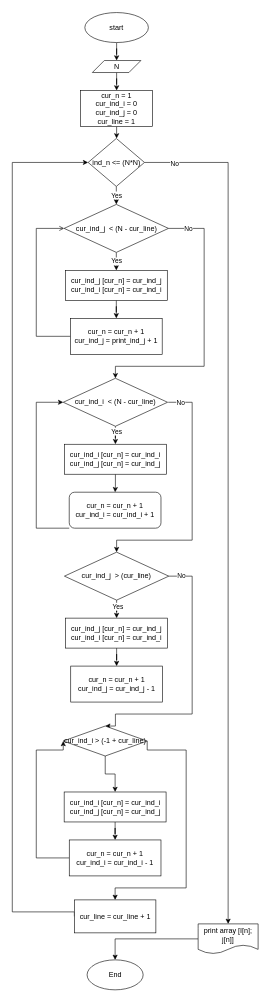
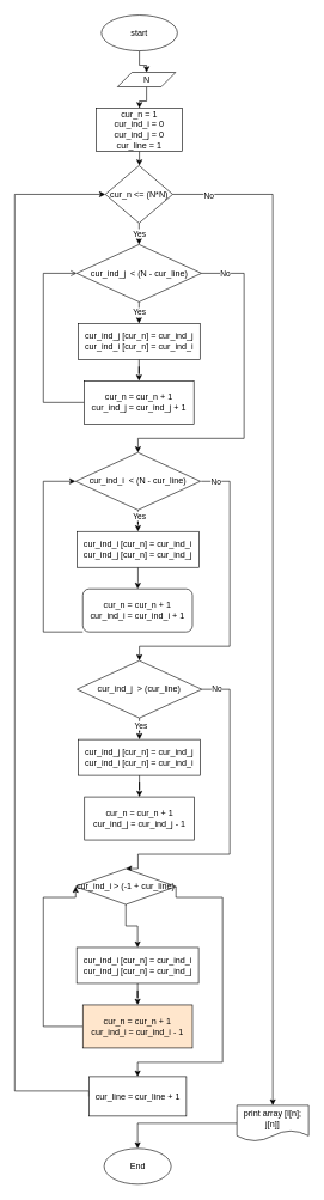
  <mxCell id="0" />
  <mxCell id="1" parent="0" />
  <mxCell id="2" value="" style="edgeStyle=orthogonalEdgeStyle;rounded=0;orthogonalLoop=1;jettySize=auto;html=1;entryX=0.5;entryY=0;entryDx=0;entryDy=0;" edge="1" parent="1" source="3" target="5"><mxGeometry relative="1" as="geometry" /></mxCell>
  <mxCell id="3" value="start" style="ellipse;whiteSpace=wrap;html=1;" vertex="1" parent="1"><mxGeometry x="141" y="20" width="106" height="50" as="geometry" /></mxCell>
  <mxCell id="4" value="" style="edgeStyle=orthogonalEdgeStyle;rounded=0;orthogonalLoop=1;jettySize=auto;html=1;" edge="1" parent="1" source="5" target="7"><mxGeometry relative="1" as="geometry" /></mxCell>
- <mxCell id="5" value="N" style="shape=parallelogram;perimeter=parallelogramPerimeter;whiteSpace=wrap;html=1;fixedSize=1;" vertex="1" parent="1"><mxGeometry x="153.5" y="100" width="81" height="20" as="geometry" /></mxCell>
+ <mxCell id="5" value="N" style="shape=parallelogram;perimeter=parallelogramPerimeter;whiteSpace=wrap;html=1;fixedSize=1;" vertex="1" parent="1"><mxGeometry x="163.5" y="100" width="81" height="20" as="geometry" /></mxCell>
  <mxCell id="6" value="" style="edgeStyle=orthogonalEdgeStyle;rounded=0;orthogonalLoop=1;jettySize=auto;html=1;" edge="1" parent="1" source="7" target="11"><mxGeometry relative="1" as="geometry" /></mxCell>
  <mxCell id="7" value="cur_n = 1&lt;br&gt;cur_ind_i = 0&lt;br&gt;cur_ind_j = 0&lt;br&gt;cur_line = 1" style="rounded=0;whiteSpace=wrap;html=1;" vertex="1" parent="1"><mxGeometry x="134" y="150" width="120" height="60" as="geometry" /></mxCell>
  <mxCell id="8" value="Yes" style="edgeStyle=orthogonalEdgeStyle;rounded=0;orthogonalLoop=1;jettySize=auto;html=1;" edge="1" parent="1" source="11" target="15"><mxGeometry relative="1" as="geometry" /></mxCell>
  <mxCell id="9" value="" style="edgeStyle=orthogonalEdgeStyle;rounded=0;orthogonalLoop=1;jettySize=auto;html=1;entryX=0.5;entryY=0;entryDx=0;entryDy=0;" edge="1" parent="1" source="11" target="47"><mxGeometry relative="1" as="geometry"><mxPoint x="320.5" y="270" as="targetPoint" /></mxGeometry></mxCell>
  <mxCell id="10" value="No" style="edgeLabel;html=1;align=center;verticalAlign=middle;resizable=0;points=[];" vertex="1" connectable="0" parent="9"><mxGeometry x="-0.931" y="-1" relative="1" as="geometry"><mxPoint x="1" as="offset" /></mxGeometry></mxCell>
- <mxCell id="11" value="ind_n &amp;lt;= (N*N)" style="rhombus;whiteSpace=wrap;html=1;" vertex="1" parent="1"><mxGeometry x="146.5" y="230" width="94" height="80" as="geometry" /></mxCell>
+ <mxCell id="11" value="cur_n &amp;lt;= (N*N)" style="rhombus;whiteSpace=wrap;html=1;" vertex="1" parent="1"><mxGeometry x="146.5" y="230" width="94" height="80" as="geometry" /></mxCell>
  <mxCell id="12" value="Yes" style="edgeStyle=orthogonalEdgeStyle;rounded=0;orthogonalLoop=1;jettySize=auto;html=1;entryX=0.5;entryY=0;entryDx=0;entryDy=0;" edge="1" parent="1" source="15" target="17"><mxGeometry relative="1" as="geometry" /></mxCell>
  <mxCell id="13" value="" style="edgeStyle=orthogonalEdgeStyle;rounded=0;orthogonalLoop=1;jettySize=auto;html=1;entryX=0.5;entryY=0;entryDx=0;entryDy=0;" edge="1" parent="1" source="15" target="24"><mxGeometry relative="1" as="geometry"><mxPoint x="360.5" y="380" as="targetPoint" /><Array as="points"><mxPoint x="340" y="380" /><mxPoint x="340" y="610" /><mxPoint x="192" y="610" /></Array></mxGeometry></mxCell>
  <mxCell id="14" value="No" style="edgeLabel;html=1;align=center;verticalAlign=middle;resizable=0;points=[];" vertex="1" connectable="0" parent="13"><mxGeometry x="-0.862" y="1" relative="1" as="geometry"><mxPoint x="1" as="offset" /></mxGeometry></mxCell>
  <mxCell id="15" value="cur_ind_j &amp;nbsp;&amp;lt; (N - cur_line)" style="rhombus;whiteSpace=wrap;html=1;" vertex="1" parent="1"><mxGeometry x="106.5" y="340" width="174" height="80" as="geometry" /></mxCell>
  <mxCell id="16" value="" style="edgeStyle=orthogonalEdgeStyle;rounded=0;orthogonalLoop=1;jettySize=auto;html=1;" edge="1" parent="1" source="17" target="19"><mxGeometry relative="1" as="geometry" /></mxCell>
  <mxCell id="17" value="cur_ind_j [cur_n] = cur_ind_j&lt;br&gt;cur_ind_i [cur_n] = cur_ind_i" style="rounded=0;whiteSpace=wrap;html=1;" vertex="1" parent="1"><mxGeometry x="108.5" y="450" width="170" height="50" as="geometry" /></mxCell>
  <mxCell id="18" value="" style="edgeStyle=orthogonalEdgeStyle;rounded=0;orthogonalLoop=1;jettySize=auto;html=1;entryX=0;entryY=0.5;entryDx=0;entryDy=0;endArrow=open;" edge="1" parent="1" source="19" target="15"><mxGeometry relative="1" as="geometry"><mxPoint x="0" y="480" as="targetPoint" /><Array as="points"><mxPoint x="60" y="560" /><mxPoint x="60" y="380" /></Array></mxGeometry></mxCell>
- <mxCell id="19" value="cur_n = cur_n + 1&lt;br&gt;cur_ind_j = print_ind_j + 1" style="rounded=0;whiteSpace=wrap;html=1;" vertex="1" parent="1"><mxGeometry x="117" y="530" width="153" height="60" as="geometry" /></mxCell>
+ <mxCell id="19" value="cur_n = cur_n + 1&lt;br&gt;cur_ind_j = cur_ind_j + 1" style="rounded=0;whiteSpace=wrap;html=1;" vertex="1" parent="1"><mxGeometry x="117" y="530" width="153" height="60" as="geometry" /></mxCell>
  <mxCell id="20" value="" style="edgeStyle=orthogonalEdgeStyle;rounded=0;orthogonalLoop=1;jettySize=auto;html=1;" edge="1" parent="1" source="24" target="26"><mxGeometry relative="1" as="geometry" /></mxCell>
  <mxCell id="21" value="Yes" style="edgeLabel;html=1;align=center;verticalAlign=middle;resizable=0;points=[];" vertex="1" connectable="0" parent="20"><mxGeometry x="-0.68" y="1" relative="1" as="geometry"><mxPoint as="offset" /></mxGeometry></mxCell>
  <mxCell id="22" value="" style="edgeStyle=orthogonalEdgeStyle;rounded=0;orthogonalLoop=1;jettySize=auto;html=1;entryX=0.5;entryY=0;entryDx=0;entryDy=0;" edge="1" parent="1" target="33"><mxGeometry relative="1" as="geometry"><mxPoint x="361" y="710" as="targetPoint" /><mxPoint x="280" y="670" as="sourcePoint" /><Array as="points"><mxPoint x="320" y="670" /><mxPoint x="320" y="900" /><mxPoint x="194" y="900" /></Array></mxGeometry></mxCell>
  <mxCell id="23" value="No" style="edgeLabel;html=1;align=center;verticalAlign=middle;resizable=0;points=[];" vertex="1" connectable="0" parent="22"><mxGeometry x="-0.906" relative="1" as="geometry"><mxPoint as="offset" /></mxGeometry></mxCell>
  <mxCell id="24" value="cur_ind_i &amp;nbsp;&amp;lt; (N - cur_line)" style="rhombus;whiteSpace=wrap;html=1;" vertex="1" parent="1"><mxGeometry x="105" y="630" width="174" height="80" as="geometry" /></mxCell>
  <mxCell id="25" value="" style="edgeStyle=orthogonalEdgeStyle;rounded=0;orthogonalLoop=1;jettySize=auto;html=1;" edge="1" parent="1" source="26" target="28"><mxGeometry relative="1" as="geometry" /></mxCell>
  <mxCell id="26" value="cur_ind_i [cur_n] = cur_ind_i&lt;br&gt;cur_ind_j [cur_n] = cur_ind_j" style="rounded=0;whiteSpace=wrap;html=1;" vertex="1" parent="1"><mxGeometry x="107" y="740" width="170" height="50" as="geometry" /></mxCell>
  <mxCell id="27" value="" style="edgeStyle=orthogonalEdgeStyle;rounded=0;orthogonalLoop=1;jettySize=auto;html=1;entryX=0;entryY=0.5;entryDx=0;entryDy=0;" edge="1" parent="1" source="28" target="24"><mxGeometry relative="1" as="geometry"><mxPoint x="37" y="880" as="targetPoint" /><Array as="points"><mxPoint x="60" y="880" /><mxPoint x="60" y="670" /></Array></mxGeometry></mxCell>
  <mxCell id="28" value="cur_n = cur_n + 1&lt;br&gt;cur_ind_i = cur_ind_i + 1" style="whiteSpace=wrap;html=1;rounded=1;" vertex="1" parent="1"><mxGeometry x="115" y="820" width="153" height="60" as="geometry" /></mxCell>
  <mxCell id="29" value="" style="edgeStyle=orthogonalEdgeStyle;rounded=0;orthogonalLoop=1;jettySize=auto;html=1;entryX=0.5;entryY=0;entryDx=0;entryDy=0;" edge="1" parent="1" source="33" target="35"><mxGeometry relative="1" as="geometry" /></mxCell>
  <mxCell id="30" value="Yes" style="edgeLabel;html=1;align=center;verticalAlign=middle;resizable=0;points=[];" vertex="1" connectable="0" parent="29"><mxGeometry x="0.2" y="1" relative="1" as="geometry"><mxPoint as="offset" /></mxGeometry></mxCell>
  <mxCell id="31" value="" style="edgeStyle=orthogonalEdgeStyle;rounded=0;orthogonalLoop=1;jettySize=auto;html=1;entryX=0.5;entryY=0;entryDx=0;entryDy=0;exitX=1;exitY=0.5;exitDx=0;exitDy=0;" edge="1" parent="1" source="33" target="39"><mxGeometry relative="1" as="geometry"><mxPoint x="360.5" y="990" as="targetPoint" /><Array as="points"><mxPoint x="320" y="960" /><mxPoint x="320" y="1190" /><mxPoint x="192" y="1190" /></Array></mxGeometry></mxCell>
  <mxCell id="32" value="No" style="edgeLabel;html=1;align=center;verticalAlign=middle;resizable=0;points=[];" vertex="1" connectable="0" parent="31"><mxGeometry x="-0.906" y="1" relative="1" as="geometry"><mxPoint as="offset" /></mxGeometry></mxCell>
  <mxCell id="33" value="cur_ind_j &amp;nbsp;&amp;gt; (cur_line)" style="rhombus;whiteSpace=wrap;html=1;" vertex="1" parent="1"><mxGeometry x="107" y="920" width="174" height="80" as="geometry" /></mxCell>
  <mxCell id="34" value="" style="edgeStyle=orthogonalEdgeStyle;rounded=0;orthogonalLoop=1;jettySize=auto;html=1;" edge="1" parent="1" source="35" target="36"><mxGeometry relative="1" as="geometry" /></mxCell>
  <mxCell id="35" value="cur_ind_j [cur_n] = cur_ind_j&lt;br&gt;cur_ind_i [cur_n] = cur_ind_i" style="rounded=0;whiteSpace=wrap;html=1;" vertex="1" parent="1"><mxGeometry x="109" y="1030" width="170" height="50" as="geometry" /></mxCell>
  <mxCell id="36" value="cur_n = cur_n + 1&lt;br&gt;cur_ind_j = cur_ind_j - 1" style="rounded=0;whiteSpace=wrap;html=1;" vertex="1" parent="1"><mxGeometry x="117.5" y="1110" width="153" height="60" as="geometry" /></mxCell>
  <mxCell id="37" value="" style="edgeStyle=orthogonalEdgeStyle;rounded=0;orthogonalLoop=1;jettySize=auto;html=1;entryX=0.5;entryY=0;entryDx=0;entryDy=0;" edge="1" parent="1" source="39" target="41"><mxGeometry relative="1" as="geometry" /></mxCell>
  <mxCell id="38" value="" style="edgeStyle=orthogonalEdgeStyle;rounded=0;orthogonalLoop=1;jettySize=auto;html=1;entryX=0.5;entryY=0;entryDx=0;entryDy=0;exitX=1;exitY=0.5;exitDx=0;exitDy=0;" edge="1" parent="1" source="39" target="45"><mxGeometry relative="1" as="geometry"><mxPoint x="358.5" y="1280" as="targetPoint" /><Array as="points"><mxPoint x="310" y="1250" /><mxPoint x="310" y="1480" /><mxPoint x="192" y="1480" /></Array></mxGeometry></mxCell>
  <mxCell id="39" value="cur_ind_i &amp;gt; (-1 + cur_line)" style="rhombus;whiteSpace=wrap;html=1;" vertex="1" parent="1"><mxGeometry x="105" y="1210" width="140" height="50" as="geometry" /></mxCell>
  <mxCell id="40" value="" style="edgeStyle=orthogonalEdgeStyle;rounded=0;orthogonalLoop=1;jettySize=auto;html=1;" edge="1" parent="1" source="41" target="43"><mxGeometry relative="1" as="geometry" /></mxCell>
  <mxCell id="41" value="cur_ind_i [cur_n] = cur_ind_i&lt;br&gt;cur_ind_j [cur_n] = cur_ind_j" style="rounded=0;whiteSpace=wrap;html=1;" vertex="1" parent="1"><mxGeometry x="106.5" y="1320" width="170" height="50" as="geometry" /></mxCell>
  <mxCell id="42" value="" style="edgeStyle=orthogonalEdgeStyle;rounded=0;orthogonalLoop=1;jettySize=auto;html=1;entryX=0;entryY=0.5;entryDx=0;entryDy=0;exitX=0;exitY=0.5;exitDx=0;exitDy=0;" edge="1" parent="1" source="43" target="39"><mxGeometry relative="1" as="geometry"><mxPoint x="35" y="1460" as="targetPoint" /><Array as="points"><mxPoint x="60" y="1430" /><mxPoint x="60" y="1250" /></Array></mxGeometry></mxCell>
- <mxCell id="43" value="cur_n = cur_n + 1&lt;br&gt;cur_ind_i = cur_ind_i - 1" style="rounded=0;whiteSpace=wrap;html=1;" vertex="1" parent="1"><mxGeometry x="115" y="1400" width="153" height="60" as="geometry" /></mxCell>
+ <mxCell id="43" value="cur_n = cur_n + 1&lt;br&gt;cur_ind_i = cur_ind_i - 1" style="rounded=0;whiteSpace=wrap;html=1;fillColor=#ffe6cc;" vertex="1" parent="1"><mxGeometry x="115" y="1400" width="153" height="60" as="geometry" /></mxCell>
  <mxCell id="44" value="" style="edgeStyle=orthogonalEdgeStyle;rounded=0;orthogonalLoop=1;jettySize=auto;html=1;entryX=0;entryY=0.5;entryDx=0;entryDy=0;exitX=0;exitY=0.5;exitDx=0;exitDy=0;" edge="1" parent="1" source="45" target="11"><mxGeometry relative="1" as="geometry"><mxPoint x="191.5" y="1650" as="targetPoint" /><Array as="points"><mxPoint x="20" y="1520" /><mxPoint x="20" y="270" /></Array></mxGeometry></mxCell>
  <mxCell id="45" value="cur_line = cur_line + 1" style="rounded=0;whiteSpace=wrap;html=1;" vertex="1" parent="1"><mxGeometry x="123.5" y="1500" width="136" height="55" as="geometry" /></mxCell>
  <mxCell id="46" value="" style="edgeStyle=orthogonalEdgeStyle;rounded=0;orthogonalLoop=1;jettySize=auto;html=1;entryX=0.5;entryY=0;entryDx=0;entryDy=0;exitX=0;exitY=0.5;exitDx=0;exitDy=0;" edge="1" parent="1" source="47" target="48"><mxGeometry relative="1" as="geometry"><Array as="points"><mxPoint x="192" y="1565" /></Array></mxGeometry></mxCell>
  <mxCell id="47" value="print array [I[n]; j[n]]" style="shape=document;whiteSpace=wrap;html=1;boundedLbl=1;" vertex="1" parent="1"><mxGeometry x="330" y="1540" width="100" height="50" as="geometry" /></mxCell>
  <mxCell id="48" value="End" style="ellipse;whiteSpace=wrap;html=1;" vertex="1" parent="1"><mxGeometry x="144.75" y="1600" width="93.5" height="50" as="geometry" /></mxCell>
